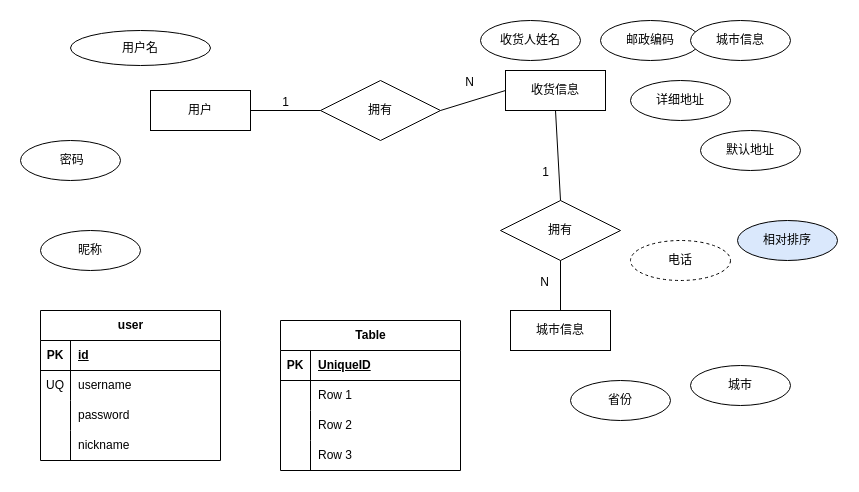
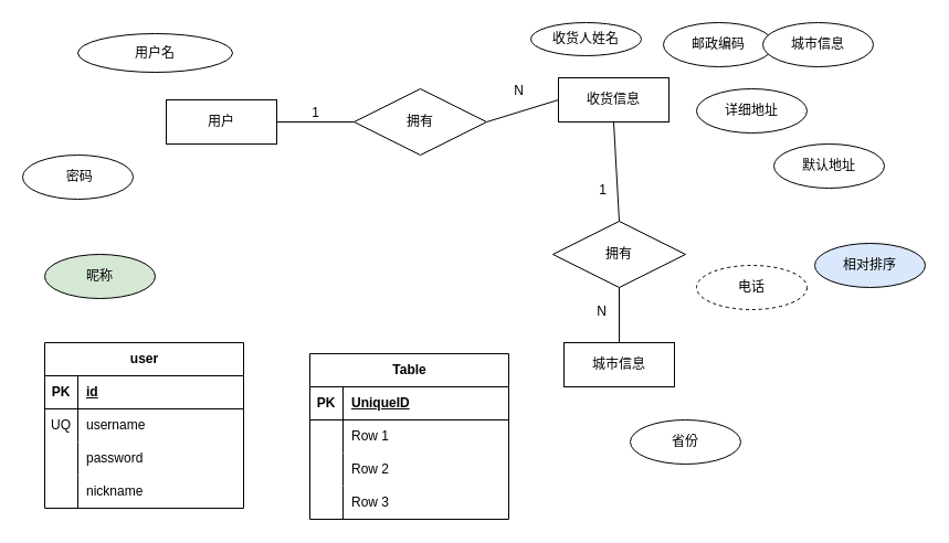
  <mxCell id="0" />
  <mxCell id="1" parent="0" />
  <mxCell id="2" value="收货信息" style="whiteSpace=wrap;html=1;align=center;" vertex="1" parent="1"><mxGeometry x="505" y="70" width="100" height="40" as="geometry" /></mxCell>
  <mxCell id="3" value="用户" style="whiteSpace=wrap;html=1;align=center;" vertex="1" parent="1"><mxGeometry x="150" y="90" width="100" height="40" as="geometry" /></mxCell>
  <mxCell id="4" value="拥有" style="shape=rhombus;perimeter=rhombusPerimeter;whiteSpace=wrap;html=1;align=center;" vertex="1" parent="1"><mxGeometry x="320" y="80" width="120" height="60" as="geometry" /></mxCell>
  <mxCell id="5" value="" style="endArrow=none;html=1;rounded=0;entryX=1;entryY=0.5;entryDx=0;entryDy=0;exitX=0;exitY=0.5;exitDx=0;exitDy=0;" edge="1" parent="1" source="4" target="3"><mxGeometry relative="1" as="geometry"><mxPoint x="340" y="310" as="sourcePoint" /><mxPoint x="500" y="310" as="targetPoint" /></mxGeometry></mxCell>
  <mxCell id="6" value="1" style="resizable=0;html=1;whiteSpace=wrap;align=right;verticalAlign=bottom;" connectable="0" vertex="1" parent="5"><mxGeometry x="1" relative="1" as="geometry"><mxPoint x="40" as="offset" /></mxGeometry></mxCell>
  <mxCell id="7" value="" style="endArrow=none;html=1;rounded=0;exitX=1;exitY=0.5;exitDx=0;exitDy=0;entryX=0;entryY=0.5;entryDx=0;entryDy=0;" edge="1" parent="1" source="4" target="2"><mxGeometry relative="1" as="geometry"><mxPoint x="340" y="310" as="sourcePoint" /><mxPoint x="500" y="310" as="targetPoint" /></mxGeometry></mxCell>
  <mxCell id="8" value="N" style="resizable=0;html=1;whiteSpace=wrap;align=right;verticalAlign=bottom;" connectable="0" vertex="1" parent="7"><mxGeometry x="1" relative="1" as="geometry"><mxPoint x="-30" as="offset" /></mxGeometry></mxCell>
  <mxCell id="9" value="邮政编码" style="ellipse;whiteSpace=wrap;html=1;align=center;" vertex="1" parent="1"><mxGeometry x="600" y="20" width="100" height="40" as="geometry" /></mxCell>
  <mxCell id="10" value="电话" style="ellipse;whiteSpace=wrap;html=1;align=center;dashed=1;" vertex="1" parent="1"><mxGeometry x="630" y="240" width="100" height="40" as="geometry" /></mxCell>
- <mxCell id="11" value="收货人姓名" style="ellipse;whiteSpace=wrap;html=1;align=center;" vertex="1" parent="1"><mxGeometry x="480" y="20" width="100" height="40" as="geometry" /></mxCell>
+ <mxCell id="11" value="收货人姓名" style="ellipse;whiteSpace=wrap;html=1;align=center;" vertex="1" parent="1"><mxGeometry x="480" y="20" width="100" height="30" as="geometry" /></mxCell>
  <mxCell id="12" value="详细地址" style="ellipse;whiteSpace=wrap;html=1;align=center;" vertex="1" parent="1"><mxGeometry x="630" y="80" width="100" height="40" as="geometry" /></mxCell>
- <mxCell id="13" value="昵称" style="ellipse;whiteSpace=wrap;html=1;align=center;" vertex="1" parent="1"><mxGeometry x="40" y="230" width="100" height="40" as="geometry" /></mxCell>
+ <mxCell id="13" value="昵称" style="ellipse;whiteSpace=wrap;html=1;align=center;fillColor=#d5e8d4;" vertex="1" parent="1"><mxGeometry x="40" y="230" width="100" height="40" as="geometry" /></mxCell>
  <mxCell id="14" value="&amp;nbsp;密码" style="ellipse;whiteSpace=wrap;html=1;align=center;" vertex="1" parent="1"><mxGeometry x="20" y="140" width="100" height="40" as="geometry" /></mxCell>
  <mxCell id="15" value="用户名" style="ellipse;whiteSpace=wrap;html=1;align=center;" vertex="1" parent="1"><mxGeometry x="70" y="30" width="140" height="35" as="geometry" /></mxCell>
  <mxCell id="16" value="默认地址" style="ellipse;whiteSpace=wrap;html=1;align=center;" vertex="1" parent="1"><mxGeometry x="700" y="130" width="100" height="40" as="geometry" /></mxCell>
  <mxCell id="17" value="user" style="shape=table;startSize=30;container=1;collapsible=1;childLayout=tableLayout;fixedRows=1;rowLines=0;fontStyle=1;align=center;resizeLast=1;html=1;" vertex="1" parent="1"><mxGeometry x="40" y="310" width="180" height="150" as="geometry" /></mxCell>
  <mxCell id="18" value="" style="shape=tableRow;horizontal=0;startSize=0;swimlaneHead=0;swimlaneBody=0;fillColor=none;collapsible=0;dropTarget=0;points=[[0,0.5],[1,0.5]];portConstraint=eastwest;top=0;left=0;right=0;bottom=1;" vertex="1" parent="17"><mxGeometry y="30" width="180" height="30" as="geometry" /></mxCell>
  <mxCell id="19" value="PK" style="shape=partialRectangle;connectable=0;fillColor=none;top=0;left=0;bottom=0;right=0;fontStyle=1;overflow=hidden;whiteSpace=wrap;html=1;" vertex="1" parent="18"><mxGeometry width="30" height="30" as="geometry"><mxRectangle width="30" height="30" as="alternateBounds" /></mxGeometry></mxCell>
  <mxCell id="20" value="id" style="shape=partialRectangle;connectable=0;fillColor=none;top=0;left=0;bottom=0;right=0;align=left;spacingLeft=6;fontStyle=5;overflow=hidden;whiteSpace=wrap;html=1;" vertex="1" parent="18"><mxGeometry x="30" width="150" height="30" as="geometry"><mxRectangle width="150" height="30" as="alternateBounds" /></mxGeometry></mxCell>
  <mxCell id="21" value="" style="shape=tableRow;horizontal=0;startSize=0;swimlaneHead=0;swimlaneBody=0;fillColor=none;collapsible=0;dropTarget=0;points=[[0,0.5],[1,0.5]];portConstraint=eastwest;top=0;left=0;right=0;bottom=0;" vertex="1" parent="17"><mxGeometry y="60" width="180" height="30" as="geometry" /></mxCell>
  <mxCell id="22" value="UQ" style="shape=partialRectangle;connectable=0;fillColor=none;top=0;left=0;bottom=0;right=0;editable=1;overflow=hidden;whiteSpace=wrap;html=1;" vertex="1" parent="21"><mxGeometry width="30" height="30" as="geometry"><mxRectangle width="30" height="30" as="alternateBounds" /></mxGeometry></mxCell>
  <mxCell id="23" value="username" style="shape=partialRectangle;connectable=0;fillColor=none;top=0;left=0;bottom=0;right=0;align=left;spacingLeft=6;overflow=hidden;whiteSpace=wrap;html=1;" vertex="1" parent="21"><mxGeometry x="30" width="150" height="30" as="geometry"><mxRectangle width="150" height="30" as="alternateBounds" /></mxGeometry></mxCell>
  <mxCell id="24" value="" style="shape=tableRow;horizontal=0;startSize=0;swimlaneHead=0;swimlaneBody=0;fillColor=none;collapsible=0;dropTarget=0;points=[[0,0.5],[1,0.5]];portConstraint=eastwest;top=0;left=0;right=0;bottom=0;" vertex="1" parent="17"><mxGeometry y="90" width="180" height="30" as="geometry" /></mxCell>
  <mxCell id="25" value="" style="shape=partialRectangle;connectable=0;fillColor=none;top=0;left=0;bottom=0;right=0;editable=1;overflow=hidden;whiteSpace=wrap;html=1;" vertex="1" parent="24"><mxGeometry width="30" height="30" as="geometry"><mxRectangle width="30" height="30" as="alternateBounds" /></mxGeometry></mxCell>
  <mxCell id="26" value="password" style="shape=partialRectangle;connectable=0;fillColor=none;top=0;left=0;bottom=0;right=0;align=left;spacingLeft=6;overflow=hidden;whiteSpace=wrap;html=1;" vertex="1" parent="24"><mxGeometry x="30" width="150" height="30" as="geometry"><mxRectangle width="150" height="30" as="alternateBounds" /></mxGeometry></mxCell>
  <mxCell id="27" value="" style="shape=tableRow;horizontal=0;startSize=0;swimlaneHead=0;swimlaneBody=0;fillColor=none;collapsible=0;dropTarget=0;points=[[0,0.5],[1,0.5]];portConstraint=eastwest;top=0;left=0;right=0;bottom=0;" vertex="1" parent="17"><mxGeometry y="120" width="180" height="30" as="geometry" /></mxCell>
  <mxCell id="28" value="" style="shape=partialRectangle;connectable=0;fillColor=none;top=0;left=0;bottom=0;right=0;editable=1;overflow=hidden;whiteSpace=wrap;html=1;" vertex="1" parent="27"><mxGeometry width="30" height="30" as="geometry"><mxRectangle width="30" height="30" as="alternateBounds" /></mxGeometry></mxCell>
  <mxCell id="29" value="nickname" style="shape=partialRectangle;connectable=0;fillColor=none;top=0;left=0;bottom=0;right=0;align=left;spacingLeft=6;overflow=hidden;whiteSpace=wrap;html=1;" vertex="1" parent="27"><mxGeometry x="30" width="150" height="30" as="geometry"><mxRectangle width="150" height="30" as="alternateBounds" /></mxGeometry></mxCell>
  <mxCell id="30" value="Table" style="shape=table;startSize=30;container=1;collapsible=1;childLayout=tableLayout;fixedRows=1;rowLines=0;fontStyle=1;align=center;resizeLast=1;html=1;" vertex="1" parent="1"><mxGeometry x="280" y="320" width="180" height="150" as="geometry" /></mxCell>
  <mxCell id="31" value="" style="shape=tableRow;horizontal=0;startSize=0;swimlaneHead=0;swimlaneBody=0;fillColor=none;collapsible=0;dropTarget=0;points=[[0,0.5],[1,0.5]];portConstraint=eastwest;top=0;left=0;right=0;bottom=1;" vertex="1" parent="30"><mxGeometry y="30" width="180" height="30" as="geometry" /></mxCell>
  <mxCell id="32" value="PK" style="shape=partialRectangle;connectable=0;fillColor=none;top=0;left=0;bottom=0;right=0;fontStyle=1;overflow=hidden;whiteSpace=wrap;html=1;" vertex="1" parent="31"><mxGeometry width="30" height="30" as="geometry"><mxRectangle width="30" height="30" as="alternateBounds" /></mxGeometry></mxCell>
  <mxCell id="33" value="UniqueID" style="shape=partialRectangle;connectable=0;fillColor=none;top=0;left=0;bottom=0;right=0;align=left;spacingLeft=6;fontStyle=5;overflow=hidden;whiteSpace=wrap;html=1;" vertex="1" parent="31"><mxGeometry x="30" width="150" height="30" as="geometry"><mxRectangle width="150" height="30" as="alternateBounds" /></mxGeometry></mxCell>
  <mxCell id="34" value="" style="shape=tableRow;horizontal=0;startSize=0;swimlaneHead=0;swimlaneBody=0;fillColor=none;collapsible=0;dropTarget=0;points=[[0,0.5],[1,0.5]];portConstraint=eastwest;top=0;left=0;right=0;bottom=0;" vertex="1" parent="30"><mxGeometry y="60" width="180" height="30" as="geometry" /></mxCell>
  <mxCell id="35" value="" style="shape=partialRectangle;connectable=0;fillColor=none;top=0;left=0;bottom=0;right=0;editable=1;overflow=hidden;whiteSpace=wrap;html=1;" vertex="1" parent="34"><mxGeometry width="30" height="30" as="geometry"><mxRectangle width="30" height="30" as="alternateBounds" /></mxGeometry></mxCell>
  <mxCell id="36" value="Row 1" style="shape=partialRectangle;connectable=0;fillColor=none;top=0;left=0;bottom=0;right=0;align=left;spacingLeft=6;overflow=hidden;whiteSpace=wrap;html=1;" vertex="1" parent="34"><mxGeometry x="30" width="150" height="30" as="geometry"><mxRectangle width="150" height="30" as="alternateBounds" /></mxGeometry></mxCell>
  <mxCell id="37" value="" style="shape=tableRow;horizontal=0;startSize=0;swimlaneHead=0;swimlaneBody=0;fillColor=none;collapsible=0;dropTarget=0;points=[[0,0.5],[1,0.5]];portConstraint=eastwest;top=0;left=0;right=0;bottom=0;" vertex="1" parent="30"><mxGeometry y="90" width="180" height="30" as="geometry" /></mxCell>
  <mxCell id="38" value="" style="shape=partialRectangle;connectable=0;fillColor=none;top=0;left=0;bottom=0;right=0;editable=1;overflow=hidden;whiteSpace=wrap;html=1;" vertex="1" parent="37"><mxGeometry width="30" height="30" as="geometry"><mxRectangle width="30" height="30" as="alternateBounds" /></mxGeometry></mxCell>
  <mxCell id="39" value="Row 2" style="shape=partialRectangle;connectable=0;fillColor=none;top=0;left=0;bottom=0;right=0;align=left;spacingLeft=6;overflow=hidden;whiteSpace=wrap;html=1;" vertex="1" parent="37"><mxGeometry x="30" width="150" height="30" as="geometry"><mxRectangle width="150" height="30" as="alternateBounds" /></mxGeometry></mxCell>
  <mxCell id="40" value="" style="shape=tableRow;horizontal=0;startSize=0;swimlaneHead=0;swimlaneBody=0;fillColor=none;collapsible=0;dropTarget=0;points=[[0,0.5],[1,0.5]];portConstraint=eastwest;top=0;left=0;right=0;bottom=0;" vertex="1" parent="30"><mxGeometry y="120" width="180" height="30" as="geometry" /></mxCell>
  <mxCell id="41" value="" style="shape=partialRectangle;connectable=0;fillColor=none;top=0;left=0;bottom=0;right=0;editable=1;overflow=hidden;whiteSpace=wrap;html=1;" vertex="1" parent="40"><mxGeometry width="30" height="30" as="geometry"><mxRectangle width="30" height="30" as="alternateBounds" /></mxGeometry></mxCell>
  <mxCell id="42" value="Row 3" style="shape=partialRectangle;connectable=0;fillColor=none;top=0;left=0;bottom=0;right=0;align=left;spacingLeft=6;overflow=hidden;whiteSpace=wrap;html=1;" vertex="1" parent="40"><mxGeometry x="30" width="150" height="30" as="geometry"><mxRectangle width="150" height="30" as="alternateBounds" /></mxGeometry></mxCell>
  <mxCell id="43" value="相对排序" style="ellipse;whiteSpace=wrap;html=1;align=center;fillColor=#dae8fc;" vertex="1" parent="1"><mxGeometry x="737" y="220" width="100" height="40" as="geometry" /></mxCell>
  <mxCell id="44" value="城市信息" style="whiteSpace=wrap;html=1;align=center;" vertex="1" parent="1"><mxGeometry x="510" y="310" width="100" height="40" as="geometry" /></mxCell>
  <mxCell id="45" value="拥有" style="shape=rhombus;perimeter=rhombusPerimeter;whiteSpace=wrap;html=1;align=center;" vertex="1" parent="1"><mxGeometry x="500" y="200" width="120" height="60" as="geometry" /></mxCell>
  <mxCell id="46" value="" style="endArrow=none;html=1;rounded=0;exitX=0.5;exitY=1;exitDx=0;exitDy=0;entryX=0.5;entryY=0;entryDx=0;entryDy=0;" edge="1" parent="1" source="2" target="45"><mxGeometry relative="1" as="geometry"><mxPoint x="350" y="220" as="sourcePoint" /><mxPoint x="510" y="220" as="targetPoint" /></mxGeometry></mxCell>
  <mxCell id="47" value="1" style="resizable=0;html=1;whiteSpace=wrap;align=right;verticalAlign=bottom;" connectable="0" vertex="1" parent="46"><mxGeometry x="1" relative="1" as="geometry"><mxPoint x="-10" y="-20" as="offset" /></mxGeometry></mxCell>
  <mxCell id="48" value="" style="endArrow=none;html=1;rounded=0;exitX=0.5;exitY=0;exitDx=0;exitDy=0;entryX=0.5;entryY=1;entryDx=0;entryDy=0;" edge="1" parent="1" source="44" target="45"><mxGeometry relative="1" as="geometry"><mxPoint x="350" y="220" as="sourcePoint" /><mxPoint x="510" y="220" as="targetPoint" /></mxGeometry></mxCell>
  <mxCell id="49" value="N" style="resizable=0;html=1;whiteSpace=wrap;align=right;verticalAlign=bottom;" connectable="0" vertex="1" parent="48"><mxGeometry x="1" relative="1" as="geometry"><mxPoint x="-10" y="30" as="offset" /></mxGeometry></mxCell>
  <mxCell id="50" value="城市信息" style="ellipse;whiteSpace=wrap;html=1;align=center;" vertex="1" parent="1"><mxGeometry x="690" y="20" width="100" height="40" as="geometry" /></mxCell>
- <mxCell id="51" value="城市" style="ellipse;whiteSpace=wrap;html=1;align=center;" vertex="1" parent="1"><mxGeometry x="690" y="365" width="100" height="40" as="geometry" /></mxCell>
  <mxCell id="52" value="省份" style="ellipse;whiteSpace=wrap;html=1;align=center;" vertex="1" parent="1"><mxGeometry x="570" y="380" width="100" height="40" as="geometry" /></mxCell>
